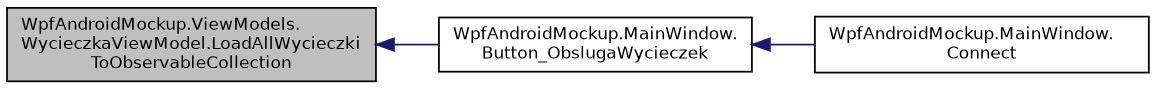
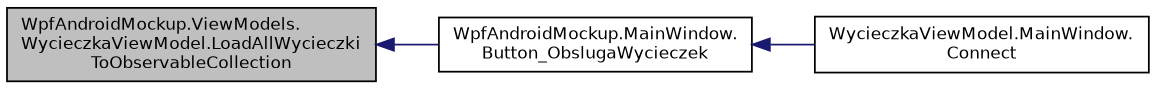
  digraph {
    rankdir=LR
    node [color=black fillcolor=white fontname=Helvetica fontsize=10 shape=record style=filled]
    edge [color=midnightblue dir=back fontname=Helvetica fontsize=10 labelfontname=Helvetica labelfontsize=10 style=solid]
    n1 [fillcolor=grey75 fontcolor=black height=0.2 label="WpfAndroidMockup.ViewModels.\lWycieczkaViewModel.LoadAllWycieczki\lToObservableCollection" width=0.4]
    n2 [height=0.2 label="WpfAndroidMockup.MainWindow.\lButton_ObslugaWycieczek" width=0.4]
-   n3 [height=0.2 label="WpfAndroidMockup.MainWindow.\lConnect" width=0.4]
+   n3 [height=0.2 label="WycieczkaViewModel.MainWindow.\lConnect" width=0.4]
    n1 -> n2
    n2 -> n3
  }
